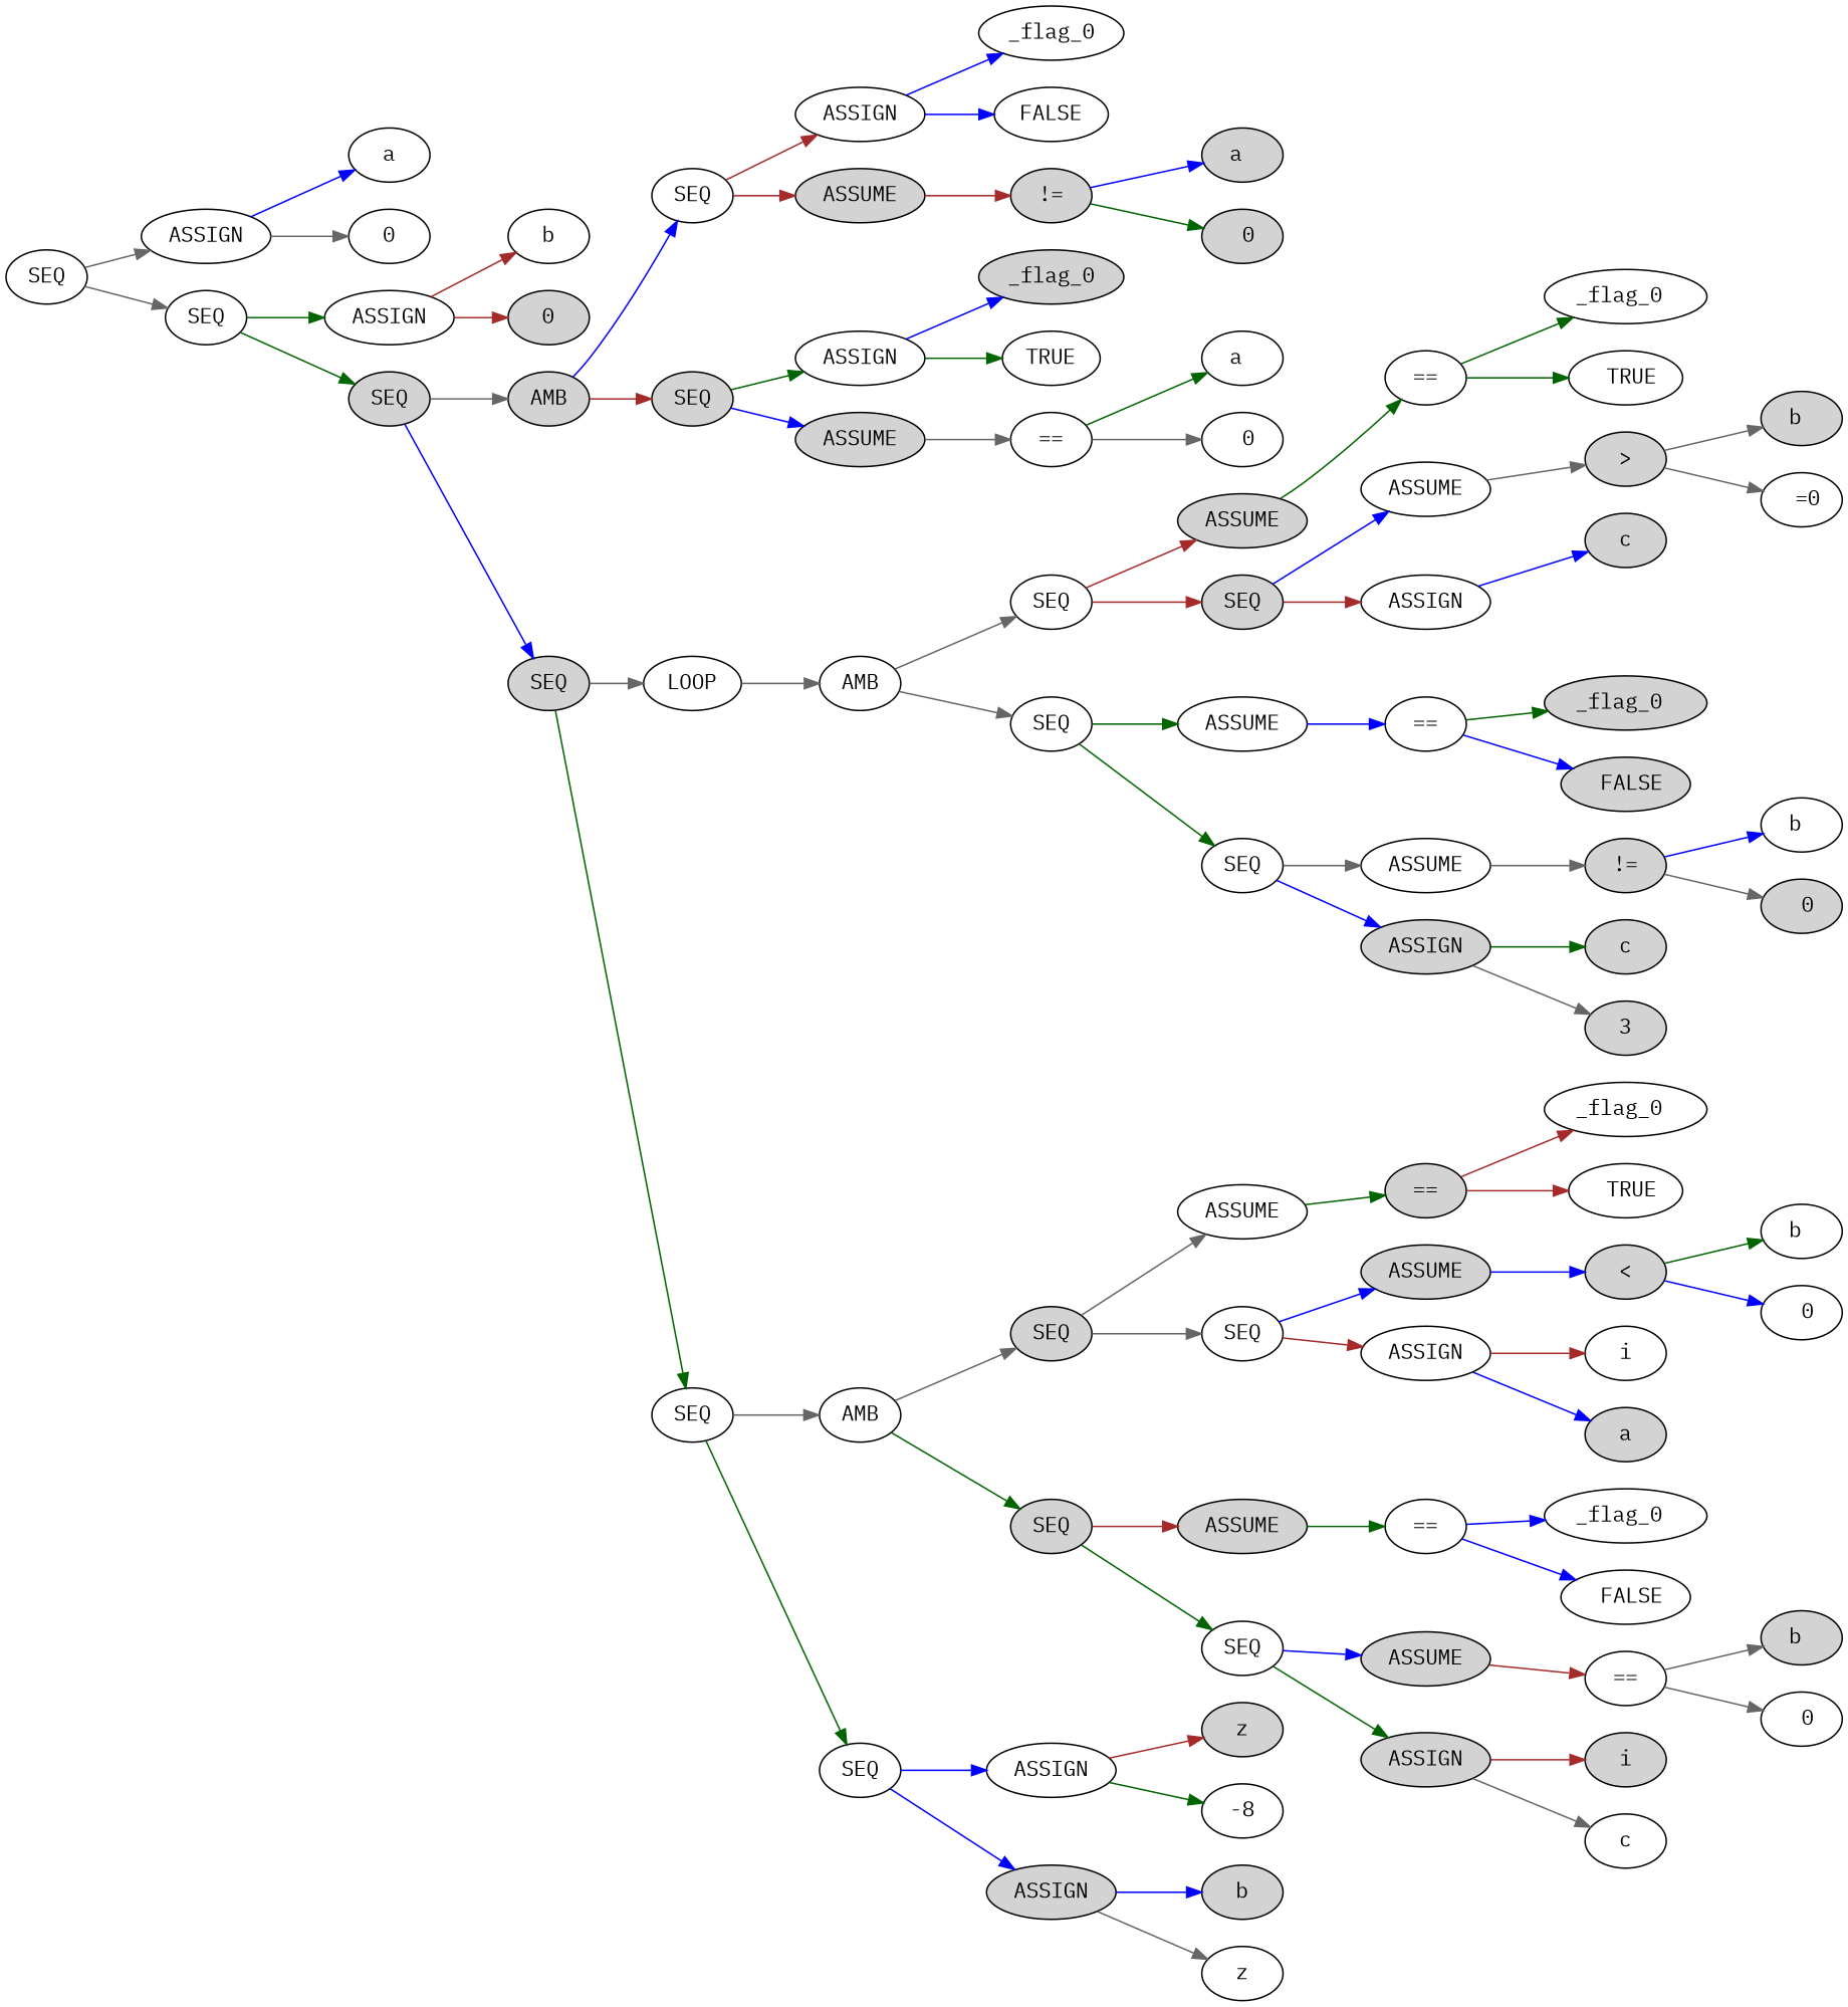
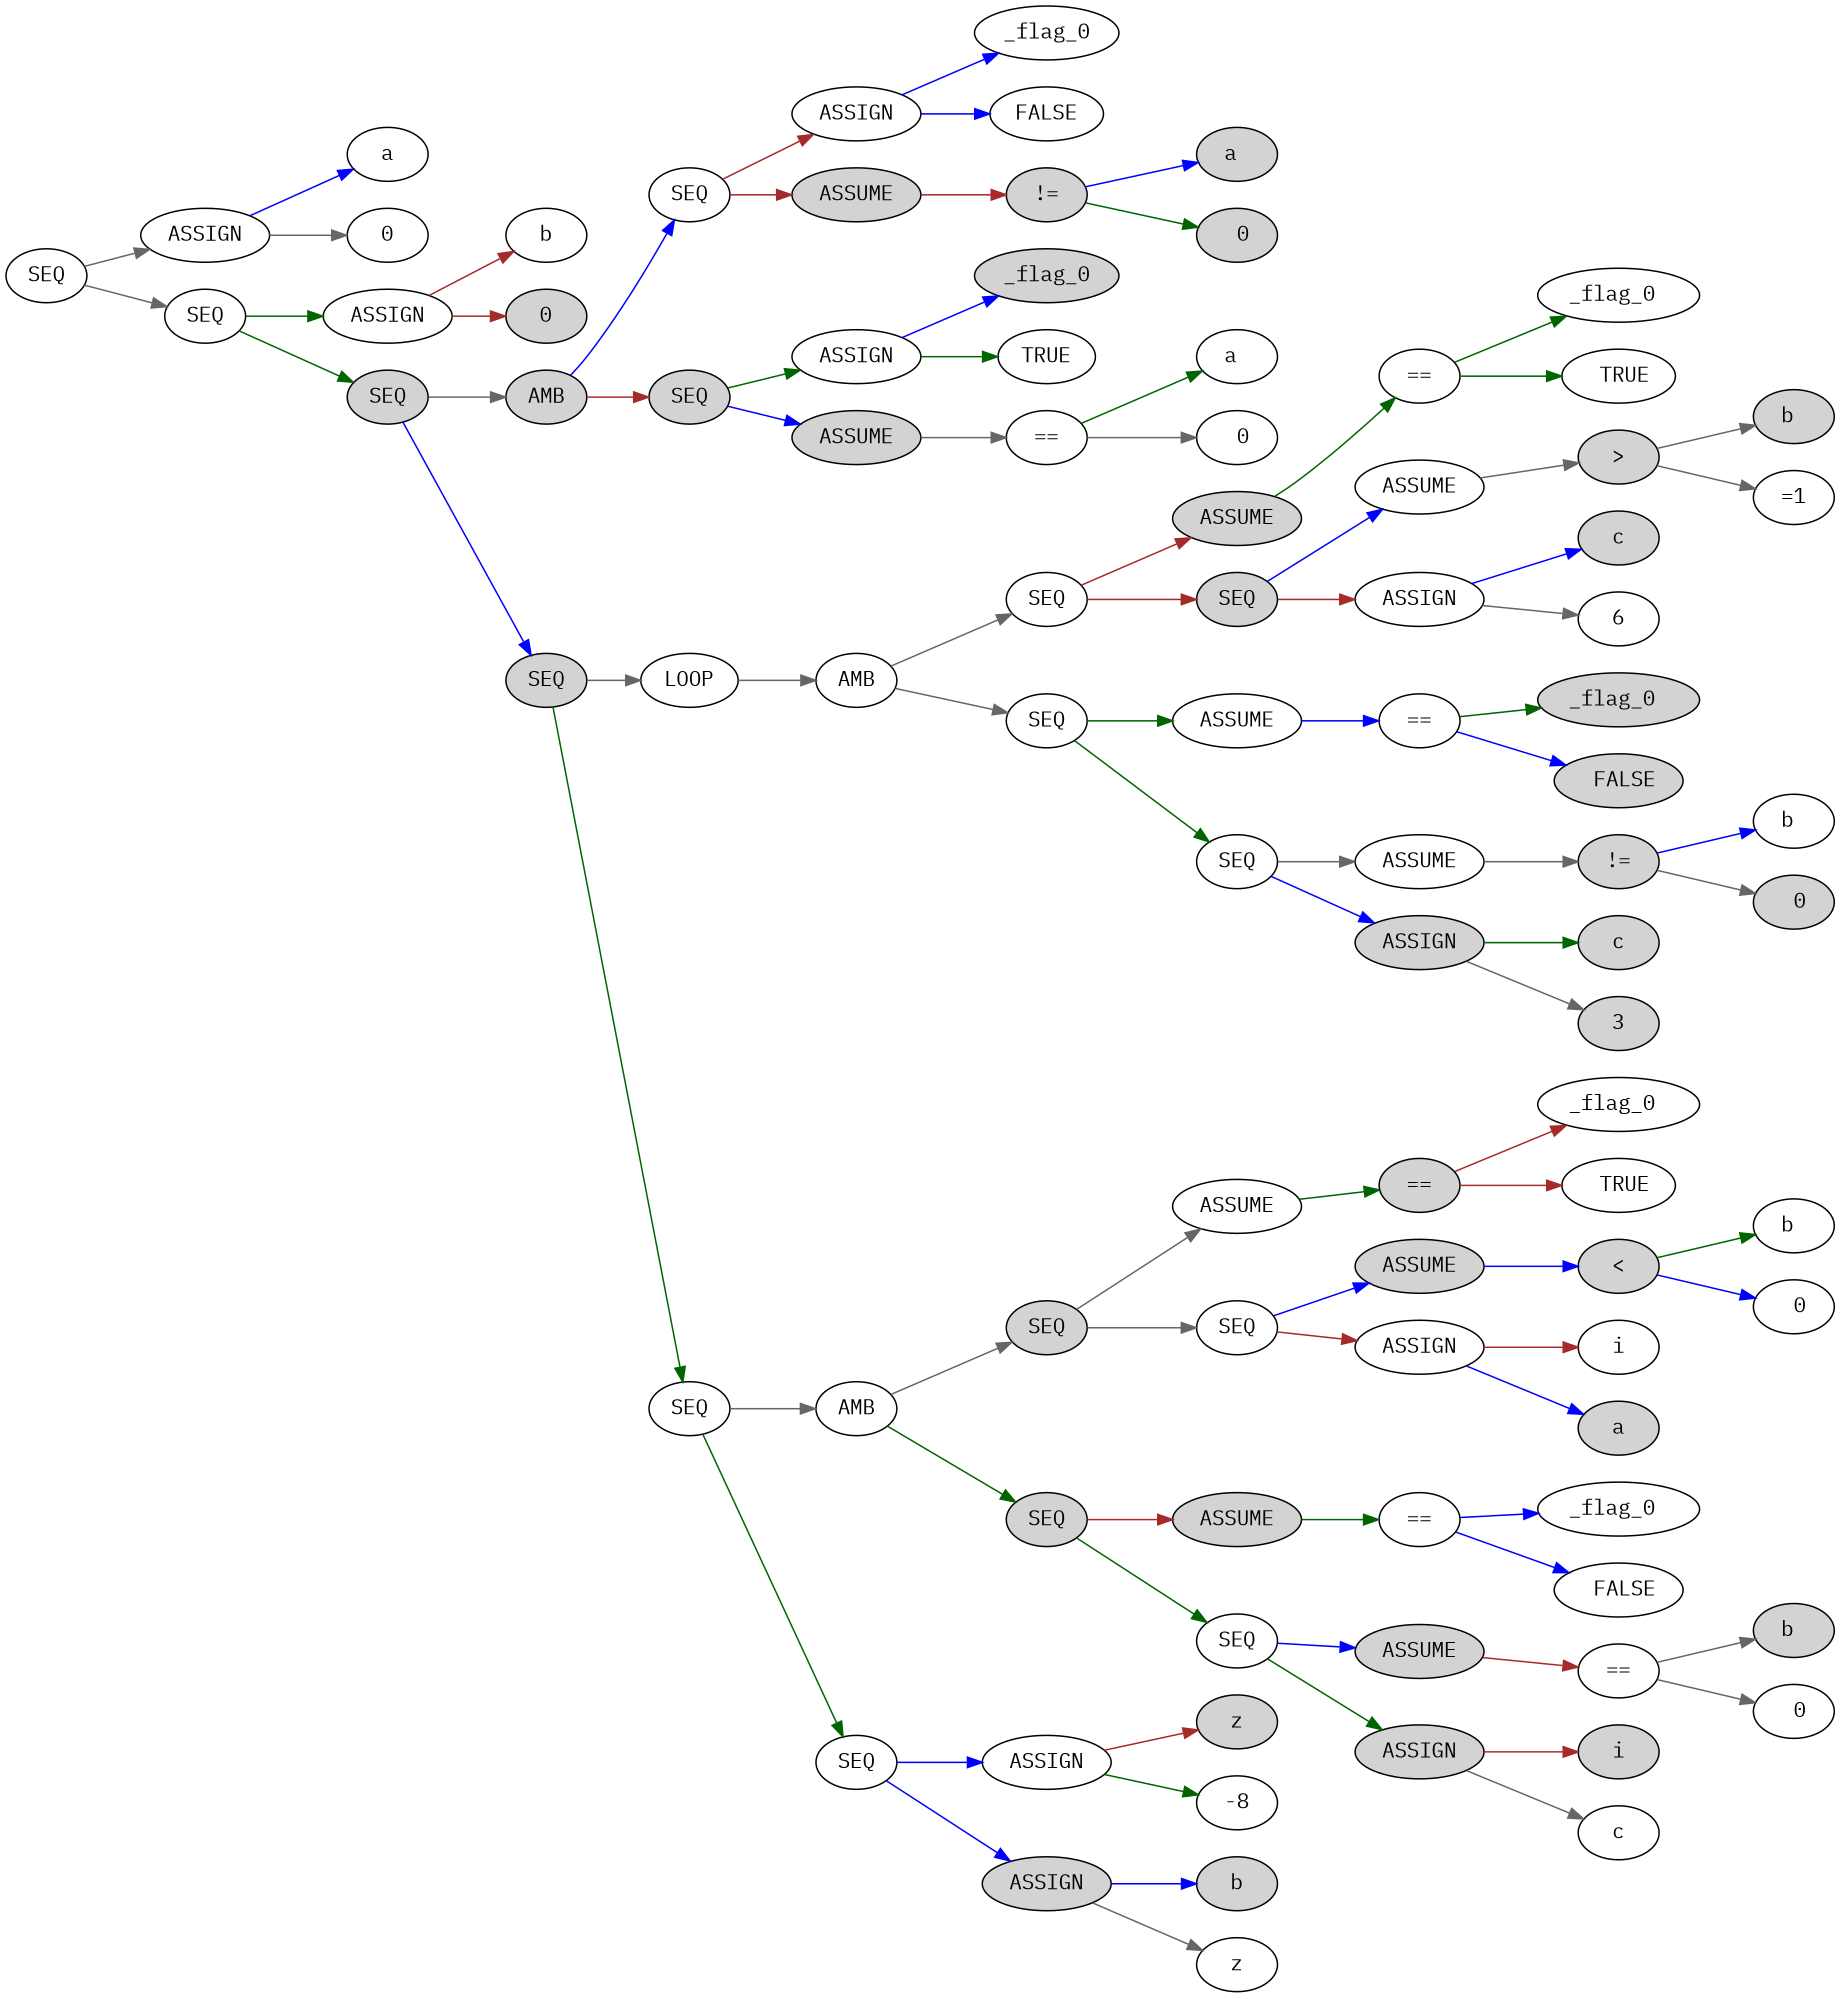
  digraph {
    fontname="IBM Plex Mono"
    rankdir=LR
    node [fillcolor=white fontname="IBM Plex Mono" style=filled]
    edge [color=gray40 fontname="IBM Plex Mono"]
    n1 [label=SEQ]
    n2 [label=ASSIGN]
    n3 [label=SEQ]
    n4 [label=a]
    n5 [label=0]
    n6 [label=ASSIGN]
    n7 [fillcolor=lightgrey label=SEQ]
    n8 [label=b]
    n9 [fillcolor=lightgrey label=0]
    n10 [fillcolor=lightgrey label=AMB]
    n11 [fillcolor=lightgrey label=SEQ]
    n12 [label=SEQ]
    n13 [fillcolor=lightgrey label=SEQ]
    n14 [label=LOOP]
    n15 [label=SEQ]
    n16 [label=ASSIGN]
    n17 [fillcolor=lightgrey label=ASSUME]
    n18 [label=ASSIGN]
    n19 [fillcolor=lightgrey label=ASSUME]
    n20 [label=_flag_0]
    n21 [label=FALSE]
    n22 [fillcolor=lightgrey label="!="]
    n23 [fillcolor=lightgrey label="a "]
    n24 [fillcolor=lightgrey label=" 0"]
    n25 [fillcolor=lightgrey label=_flag_0]
    n26 [label=TRUE]
    n27 [label="=="]
    n28 [label="a "]
    n29 [label=" 0"]
    n30 [label=AMB]
    n31 [label=AMB]
    n32 [label=SEQ]
    n33 [label=SEQ]
    n34 [label=SEQ]
    n35 [fillcolor=lightgrey label=ASSUME]
    n36 [fillcolor=lightgrey label=SEQ]
    n37 [label=ASSUME]
    n38 [label=SEQ]
    n39 [label="=="]
    n40 [label=ASSUME]
    n41 [label=ASSIGN]
    n42 [label="_flag_0 "]
    n43 [label=" TRUE"]
    n44 [fillcolor=lightgrey label=">"]
    n45 [fillcolor=lightgrey label=c]
+   n46 [label=6]
    n47 [fillcolor=lightgrey label="b "]
-   n48 [label=" =0"]
+   n48 [label="=1"]
    n49 [label="=="]
    n50 [label=ASSUME]
    n51 [fillcolor=lightgrey label=ASSIGN]
    n52 [fillcolor=lightgrey label="_flag_0 "]
    n53 [fillcolor=lightgrey label=" FALSE"]
    n54 [fillcolor=lightgrey label="!="]
    n55 [fillcolor=lightgrey label=c]
    n56 [fillcolor=lightgrey label=3]
    n57 [label="b "]
    n58 [fillcolor=lightgrey label=" 0"]
    n59 [fillcolor=lightgrey label=SEQ]
    n60 [fillcolor=lightgrey label=SEQ]
    n61 [label=ASSIGN]
    n62 [fillcolor=lightgrey label=ASSIGN]
    n63 [label=ASSUME]
    n64 [label=SEQ]
    n65 [fillcolor=lightgrey label=ASSUME]
    n66 [label=SEQ]
    n67 [fillcolor=lightgrey label="=="]
    n68 [fillcolor=lightgrey label=ASSUME]
    n69 [label=ASSIGN]
    n70 [label="_flag_0 "]
    n71 [label=" TRUE"]
    n72 [fillcolor=lightgrey label="<"]
    n73 [label=i]
    n74 [fillcolor=lightgrey label=a]
    n75 [label="b "]
    n76 [label=" 0"]
    n77 [label="=="]
    n78 [fillcolor=lightgrey label=ASSUME]
    n79 [fillcolor=lightgrey label=ASSIGN]
    n80 [label="_flag_0 "]
    n81 [label=" FALSE"]
    n82 [label="=="]
    n83 [fillcolor=lightgrey label=i]
    n84 [label=c]
    n85 [fillcolor=lightgrey label="b "]
    n86 [label=" 0"]
    n87 [fillcolor=lightgrey label=z]
    n88 [label=-8]
    n89 [fillcolor=lightgrey label=b]
    n90 [label=z]
    n1 -> n2
    n1 -> n3
    n2 -> n4 [color=blue]
    n2 -> n5
    n3 -> n6 [color=darkgreen]
    n3 -> n7 [color=darkgreen]
    n6 -> n8 [color=brown]
    n6 -> n9 [color=brown]
    n7 -> n10
    n7 -> n11 [color=blue]
    n10 -> n12 [color=blue]
    n10 -> n13 [color=brown]
    n11 -> n14
    n11 -> n15 [color=darkgreen]
    n12 -> n16 [color=brown]
    n12 -> n17 [color=brown]
    n13 -> n18 [color=darkgreen]
    n13 -> n19 [color=blue]
    n14 -> n30
    n15 -> n31
    n15 -> n32 [color=darkgreen]
    n16 -> n20 [color=blue]
    n16 -> n21 [color=blue]
    n17 -> n22 [color=brown]
    n18 -> n25 [color=blue]
    n18 -> n26 [color=darkgreen]
    n19 -> n27
    n22 -> n23 [color=blue]
    n22 -> n24 [color=darkgreen]
    n27 -> n28 [color=darkgreen]
    n27 -> n29
    n30 -> n33
    n30 -> n34
    n31 -> n59
    n31 -> n60 [color=darkgreen]
    n32 -> n61 [color=blue]
    n32 -> n62 [color=blue]
    n33 -> n35 [color=brown]
    n33 -> n36 [color=brown]
    n34 -> n37 [color=darkgreen]
    n34 -> n38 [color=darkgreen]
    n35 -> n39 [color=darkgreen]
    n36 -> n40 [color=blue]
    n36 -> n41 [color=brown]
    n37 -> n49 [color=blue]
    n38 -> n50
    n38 -> n51 [color=blue]
    n39 -> n42 [color=darkgreen]
    n39 -> n43 [color=darkgreen]
    n40 -> n44
    n41 -> n45 [color=blue]
+   n41 -> n46
    n44 -> n47
    n44 -> n48
    n49 -> n52 [color=darkgreen]
    n49 -> n53 [color=blue]
    n50 -> n54
    n51 -> n55 [color=darkgreen]
    n51 -> n56
    n54 -> n57 [color=blue]
    n54 -> n58
    n59 -> n63
    n59 -> n64
    n60 -> n65 [color=brown]
    n60 -> n66 [color=darkgreen]
    n61 -> n87 [color=brown]
    n61 -> n88 [color=darkgreen]
    n62 -> n89 [color=blue]
    n62 -> n90
    n63 -> n67 [color=darkgreen]
    n64 -> n68 [color=blue]
    n64 -> n69 [color=brown]
    n65 -> n77 [color=darkgreen]
    n66 -> n78 [color=blue]
    n66 -> n79 [color=darkgreen]
    n67 -> n70 [color=brown]
    n67 -> n71 [color=brown]
    n68 -> n72 [color=blue]
    n69 -> n73 [color=brown]
    n69 -> n74 [color=blue]
    n72 -> n75 [color=darkgreen]
    n72 -> n76 [color=blue]
    n77 -> n80 [color=blue]
    n77 -> n81 [color=blue]
    n78 -> n82 [color=brown]
    n79 -> n83 [color=brown]
    n79 -> n84
    n82 -> n85
    n82 -> n86
  }
